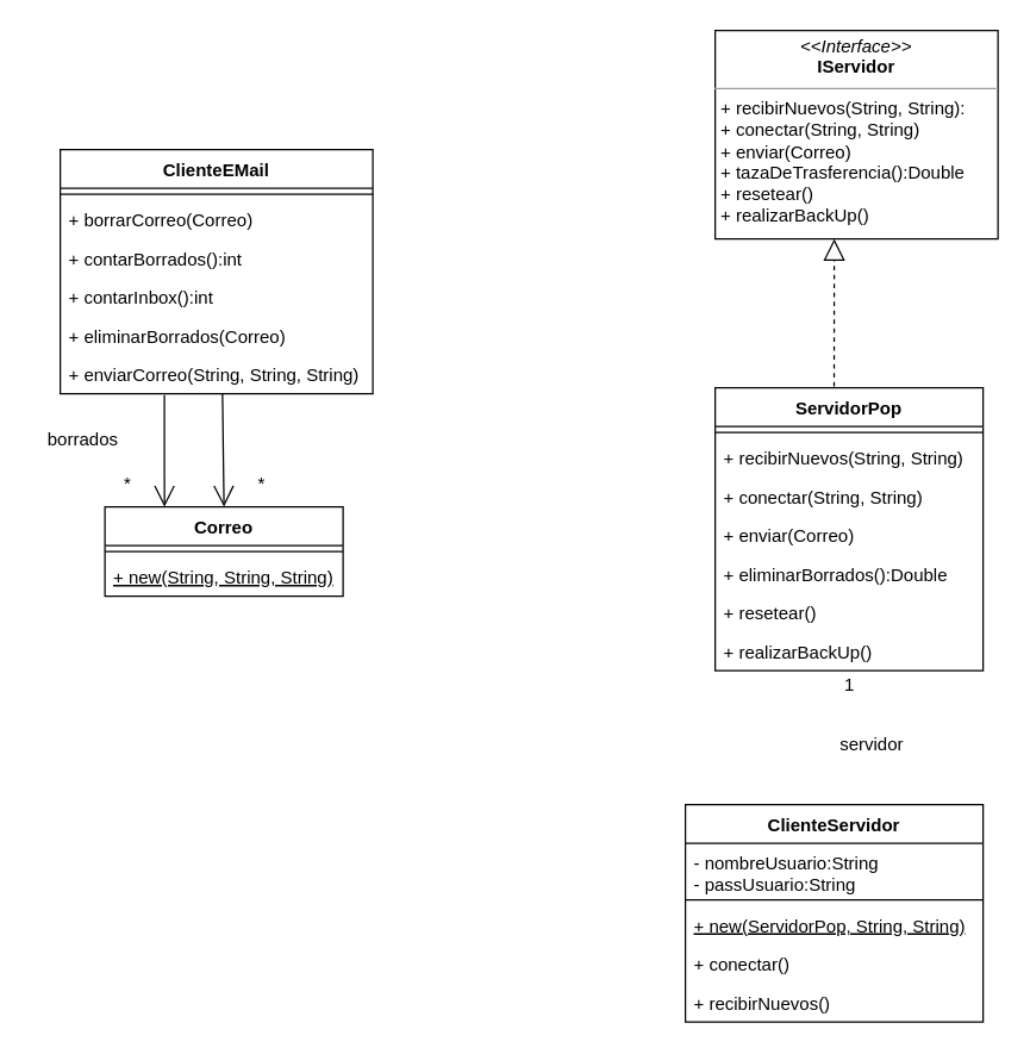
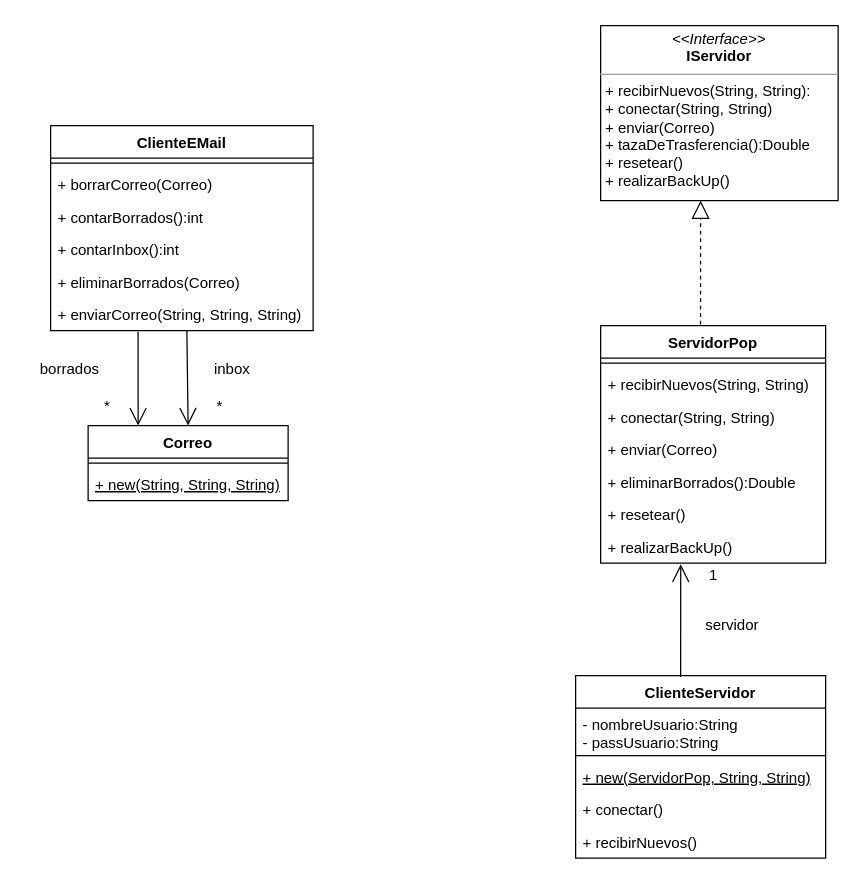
  <mxCell id="0" />
  <mxCell id="1" parent="0" />
  <mxCell id="2" value="ClienteEMail" style="swimlane;fontStyle=1;align=center;verticalAlign=top;childLayout=stackLayout;horizontal=1;startSize=26;horizontalStack=0;resizeParent=1;resizeParentMax=0;resizeLast=0;collapsible=1;marginBottom=0;" parent="1" vertex="1"><mxGeometry x="40" y="100" width="210" height="164" as="geometry" /></mxCell>
  <mxCell id="3" value="" style="line;strokeWidth=1;fillColor=none;align=left;verticalAlign=middle;spacingTop=-1;spacingLeft=3;spacingRight=3;rotatable=0;labelPosition=right;points=[];portConstraint=eastwest;strokeColor=inherit;" parent="2" vertex="1"><mxGeometry y="26" width="210" height="8" as="geometry" /></mxCell>
  <mxCell id="4" value="+ borrarCorreo(Correo)" style="text;strokeColor=none;fillColor=none;align=left;verticalAlign=top;spacingLeft=4;spacingRight=4;overflow=hidden;rotatable=0;points=[[0,0.5],[1,0.5]];portConstraint=eastwest;fontStyle=0" parent="2" vertex="1"><mxGeometry y="34" width="210" height="26" as="geometry" /></mxCell>
  <mxCell id="5" value="+ contarBorrados():int" style="text;strokeColor=none;fillColor=none;align=left;verticalAlign=top;spacingLeft=4;spacingRight=4;overflow=hidden;rotatable=0;points=[[0,0.5],[1,0.5]];portConstraint=eastwest;fontStyle=0" parent="2" vertex="1"><mxGeometry y="60" width="210" height="26" as="geometry" /></mxCell>
  <mxCell id="6" value="+ contarInbox():int" style="text;strokeColor=none;fillColor=none;align=left;verticalAlign=top;spacingLeft=4;spacingRight=4;overflow=hidden;rotatable=0;points=[[0,0.5],[1,0.5]];portConstraint=eastwest;fontStyle=0" parent="2" vertex="1"><mxGeometry y="86" width="210" height="26" as="geometry" /></mxCell>
  <mxCell id="7" value="+ eliminarBorrados(Correo)" style="text;strokeColor=none;fillColor=none;align=left;verticalAlign=top;spacingLeft=4;spacingRight=4;overflow=hidden;rotatable=0;points=[[0,0.5],[1,0.5]];portConstraint=eastwest;fontStyle=0" parent="2" vertex="1"><mxGeometry y="112" width="210" height="26" as="geometry" /></mxCell>
  <mxCell id="8" value="+ enviarCorreo(String, String, String)" style="text;strokeColor=none;fillColor=none;align=left;verticalAlign=top;spacingLeft=4;spacingRight=4;overflow=hidden;rotatable=0;points=[[0,0.5],[1,0.5]];portConstraint=eastwest;fontStyle=0" parent="2" vertex="1"><mxGeometry y="138" width="210" height="26" as="geometry" /></mxCell>
  <mxCell id="9" value="&lt;p style=&quot;margin:0px;margin-top:4px;text-align:center;&quot;&gt;&lt;i&gt;&amp;lt;&amp;lt;Interface&amp;gt;&amp;gt;&lt;/i&gt;&lt;br&gt;&lt;b&gt;IServidor&lt;/b&gt;&lt;/p&gt;&lt;hr size=&quot;1&quot;&gt;&lt;p style=&quot;margin:0px;margin-left:4px;&quot;&gt;&lt;/p&gt;&lt;p style=&quot;margin:0px;margin-left:4px;&quot;&gt;+ recibirNuevos(String, String):&lt;/p&gt;&lt;p style=&quot;margin:0px;margin-left:4px;&quot;&gt;+ conectar(String, String)&lt;/p&gt;&lt;p style=&quot;margin:0px;margin-left:4px;&quot;&gt;+ enviar(Correo)&lt;/p&gt;&lt;p style=&quot;margin:0px;margin-left:4px;&quot;&gt;+ tazaDeTrasferencia():Double&lt;/p&gt;&lt;p style=&quot;margin:0px;margin-left:4px;&quot;&gt;+ resetear()&lt;/p&gt;&lt;p style=&quot;margin:0px;margin-left:4px;&quot;&gt;+ realizarBackUp()&lt;/p&gt;" style="verticalAlign=top;align=left;overflow=fill;fontSize=12;fontFamily=Helvetica;html=1;" parent="1" vertex="1"><mxGeometry x="480" y="20" width="190" height="140" as="geometry" /></mxCell>
  <mxCell id="10" value="ServidorPop" style="swimlane;fontStyle=1;align=center;verticalAlign=top;childLayout=stackLayout;horizontal=1;startSize=26;horizontalStack=0;resizeParent=1;resizeParentMax=0;resizeLast=0;collapsible=1;marginBottom=0;" parent="1" vertex="1"><mxGeometry x="480" y="260" width="180" height="190" as="geometry" /></mxCell>
  <mxCell id="11" value="" style="line;strokeWidth=1;fillColor=none;align=left;verticalAlign=middle;spacingTop=-1;spacingLeft=3;spacingRight=3;rotatable=0;labelPosition=right;points=[];portConstraint=eastwest;strokeColor=inherit;" parent="10" vertex="1"><mxGeometry y="26" width="180" height="8" as="geometry" /></mxCell>
  <mxCell id="12" value="+ recibirNuevos(String, String)" style="text;strokeColor=none;fillColor=none;align=left;verticalAlign=top;spacingLeft=4;spacingRight=4;overflow=hidden;rotatable=0;points=[[0,0.5],[1,0.5]];portConstraint=eastwest;" parent="10" vertex="1"><mxGeometry y="34" width="180" height="26" as="geometry" /></mxCell>
  <mxCell id="13" value="+ conectar(String, String)" style="text;strokeColor=none;fillColor=none;align=left;verticalAlign=top;spacingLeft=4;spacingRight=4;overflow=hidden;rotatable=0;points=[[0,0.5],[1,0.5]];portConstraint=eastwest;" parent="10" vertex="1"><mxGeometry y="60" width="180" height="26" as="geometry" /></mxCell>
  <mxCell id="14" value="+ enviar(Correo)&#10;" style="text;strokeColor=none;fillColor=none;align=left;verticalAlign=top;spacingLeft=4;spacingRight=4;overflow=hidden;rotatable=0;points=[[0,0.5],[1,0.5]];portConstraint=eastwest;" parent="10" vertex="1"><mxGeometry y="86" width="180" height="26" as="geometry" /></mxCell>
  <mxCell id="15" value="+ eliminarBorrados():Double&#10;" style="text;strokeColor=none;fillColor=none;align=left;verticalAlign=top;spacingLeft=4;spacingRight=4;overflow=hidden;rotatable=0;points=[[0,0.5],[1,0.5]];portConstraint=eastwest;" parent="10" vertex="1"><mxGeometry y="112" width="180" height="26" as="geometry" /></mxCell>
  <mxCell id="16" value="+ resetear()" style="text;strokeColor=none;fillColor=none;align=left;verticalAlign=top;spacingLeft=4;spacingRight=4;overflow=hidden;rotatable=0;points=[[0,0.5],[1,0.5]];portConstraint=eastwest;" parent="10" vertex="1"><mxGeometry y="138" width="180" height="26" as="geometry" /></mxCell>
  <mxCell id="17" value="+ realizarBackUp()" style="text;strokeColor=none;fillColor=none;align=left;verticalAlign=top;spacingLeft=4;spacingRight=4;overflow=hidden;rotatable=0;points=[[0,0.5],[1,0.5]];portConstraint=eastwest;" parent="10" vertex="1"><mxGeometry y="164" width="180" height="26" as="geometry" /></mxCell>
  <mxCell id="18" value="" style="endArrow=block;dashed=1;endFill=0;endSize=12;html=1;rounded=0;exitX=0.444;exitY=-0.005;exitDx=0;exitDy=0;exitPerimeter=0;" parent="1" source="10" edge="1"><mxGeometry width="160" relative="1" as="geometry"><mxPoint x="490" y="290" as="sourcePoint" /><mxPoint x="560" y="160" as="targetPoint" /></mxGeometry></mxCell>
  <mxCell id="19" value="Correo" style="swimlane;fontStyle=1;align=center;verticalAlign=top;childLayout=stackLayout;horizontal=1;startSize=26;horizontalStack=0;resizeParent=1;resizeParentMax=0;resizeLast=0;collapsible=1;marginBottom=0;" parent="1" vertex="1"><mxGeometry x="70" y="340" width="160" height="60" as="geometry" /></mxCell>
  <mxCell id="20" value="" style="line;strokeWidth=1;fillColor=none;align=left;verticalAlign=middle;spacingTop=-1;spacingLeft=3;spacingRight=3;rotatable=0;labelPosition=right;points=[];portConstraint=eastwest;strokeColor=inherit;" parent="19" vertex="1"><mxGeometry y="26" width="160" height="8" as="geometry" /></mxCell>
  <mxCell id="21" value="+ new(String, String, String)" style="text;strokeColor=none;fillColor=none;align=left;verticalAlign=top;spacingLeft=4;spacingRight=4;overflow=hidden;rotatable=0;points=[[0,0.5],[1,0.5]];portConstraint=eastwest;fontStyle=4" parent="19" vertex="1"><mxGeometry y="34" width="160" height="26" as="geometry" /></mxCell>
  <mxCell id="22" value="" style="endArrow=open;endFill=1;endSize=12;html=1;rounded=0;entryX=0.5;entryY=0;entryDx=0;entryDy=0;exitX=0.519;exitY=1;exitDx=0;exitDy=0;exitPerimeter=0;" parent="1" source="8" target="19" edge="1"><mxGeometry width="160" relative="1" as="geometry"><mxPoint x="80" y="450" as="sourcePoint" /><mxPoint x="240" y="450" as="targetPoint" /></mxGeometry></mxCell>
+ <mxCell id="23" value="inbox" style="text;html=1;align=center;verticalAlign=middle;resizable=0;points=[];autosize=1;strokeColor=none;fillColor=none;" parent="1" vertex="1"><mxGeometry x="160" y="280" width="50" height="30" as="geometry" /></mxCell>
  <mxCell id="24" value="*" style="text;html=1;align=center;verticalAlign=middle;resizable=0;points=[];autosize=1;strokeColor=none;fillColor=none;" parent="1" vertex="1"><mxGeometry x="160" y="310" width="30" height="30" as="geometry" /></mxCell>
  <mxCell id="25" value="" style="endArrow=open;endFill=1;endSize=12;html=1;rounded=0;entryX=0.25;entryY=0;entryDx=0;entryDy=0;exitX=0.333;exitY=1.038;exitDx=0;exitDy=0;exitPerimeter=0;" parent="1" source="8" target="19" edge="1"><mxGeometry width="160" relative="1" as="geometry"><mxPoint x="-30" y="450" as="sourcePoint" /><mxPoint x="130" y="450" as="targetPoint" /></mxGeometry></mxCell>
  <mxCell id="26" value="borrados&lt;br&gt;" style="text;html=1;align=center;verticalAlign=middle;resizable=0;points=[];autosize=1;strokeColor=none;fillColor=none;" parent="1" vertex="1"><mxGeometry x="20" y="280" width="70" height="30" as="geometry" /></mxCell>
  <mxCell id="27" value="*" style="text;html=1;align=center;verticalAlign=middle;resizable=0;points=[];autosize=1;strokeColor=none;fillColor=none;" parent="1" vertex="1"><mxGeometry x="70" y="310" width="30" height="30" as="geometry" /></mxCell>
  <mxCell id="28" value="ClienteServidor&#10;" style="swimlane;fontStyle=1;align=center;verticalAlign=top;childLayout=stackLayout;horizontal=1;startSize=26;horizontalStack=0;resizeParent=1;resizeParentMax=0;resizeLast=0;collapsible=1;marginBottom=0;" vertex="1" parent="1"><mxGeometry x="460" y="540" width="200" height="146" as="geometry" /></mxCell>
  <mxCell id="29" value="- nombreUsuario:String&#10;- passUsuario:String&#10;" style="text;strokeColor=none;fillColor=none;align=left;verticalAlign=top;spacingLeft=4;spacingRight=4;overflow=hidden;rotatable=0;points=[[0,0.5],[1,0.5]];portConstraint=eastwest;" vertex="1" parent="28"><mxGeometry y="26" width="200" height="34" as="geometry" /></mxCell>
  <mxCell id="30" value="" style="line;strokeWidth=1;fillColor=none;align=left;verticalAlign=middle;spacingTop=-1;spacingLeft=3;spacingRight=3;rotatable=0;labelPosition=right;points=[];portConstraint=eastwest;strokeColor=inherit;" vertex="1" parent="28"><mxGeometry y="60" width="200" height="8" as="geometry" /></mxCell>
  <mxCell id="31" value="+ new(ServidorPop, String, String)" style="text;strokeColor=none;fillColor=none;align=left;verticalAlign=top;spacingLeft=4;spacingRight=4;overflow=hidden;rotatable=0;points=[[0,0.5],[1,0.5]];portConstraint=eastwest;fontStyle=4" vertex="1" parent="28"><mxGeometry y="68" width="200" height="26" as="geometry" /></mxCell>
  <mxCell id="32" value="+ conectar()" style="text;strokeColor=none;fillColor=none;align=left;verticalAlign=top;spacingLeft=4;spacingRight=4;overflow=hidden;rotatable=0;points=[[0,0.5],[1,0.5]];portConstraint=eastwest;fontStyle=0" vertex="1" parent="28"><mxGeometry y="94" width="200" height="26" as="geometry" /></mxCell>
  <mxCell id="33" value="+ recibirNuevos()" style="text;strokeColor=none;fillColor=none;align=left;verticalAlign=top;spacingLeft=4;spacingRight=4;overflow=hidden;rotatable=0;points=[[0,0.5],[1,0.5]];portConstraint=eastwest;fontStyle=0" vertex="1" parent="28"><mxGeometry y="120" width="200" height="26" as="geometry" /></mxCell>
+ <mxCell id="34" value="" style="endArrow=open;endFill=1;endSize=12;html=1;rounded=0;exitX=0.42;exitY=0.007;exitDx=0;exitDy=0;exitPerimeter=0;entryX=0.356;entryY=1.038;entryDx=0;entryDy=0;entryPerimeter=0;" edge="1" parent="1" source="28" target="17"><mxGeometry width="160" relative="1" as="geometry"><mxPoint x="480" y="500" as="sourcePoint" /><mxPoint x="640" y="500" as="targetPoint" /></mxGeometry></mxCell>
  <mxCell id="35" value="servidor" style="text;html=1;align=center;verticalAlign=middle;resizable=0;points=[];autosize=1;strokeColor=none;fillColor=none;" vertex="1" parent="1"><mxGeometry x="550" y="485" width="70" height="30" as="geometry" /></mxCell>
  <mxCell id="36" value="1" style="text;html=1;align=center;verticalAlign=middle;resizable=0;points=[];autosize=1;strokeColor=none;fillColor=none;" vertex="1" parent="1"><mxGeometry x="555" y="445" width="30" height="30" as="geometry" /></mxCell>
